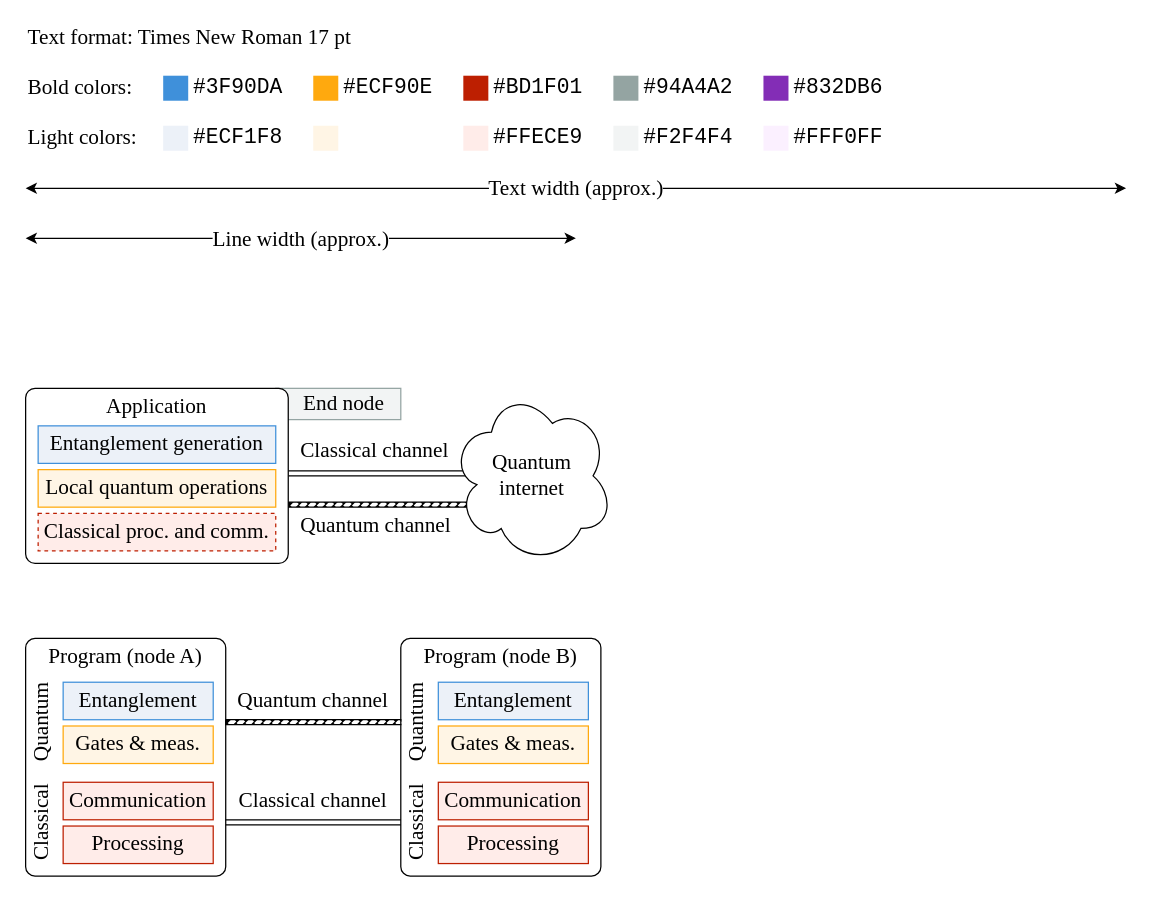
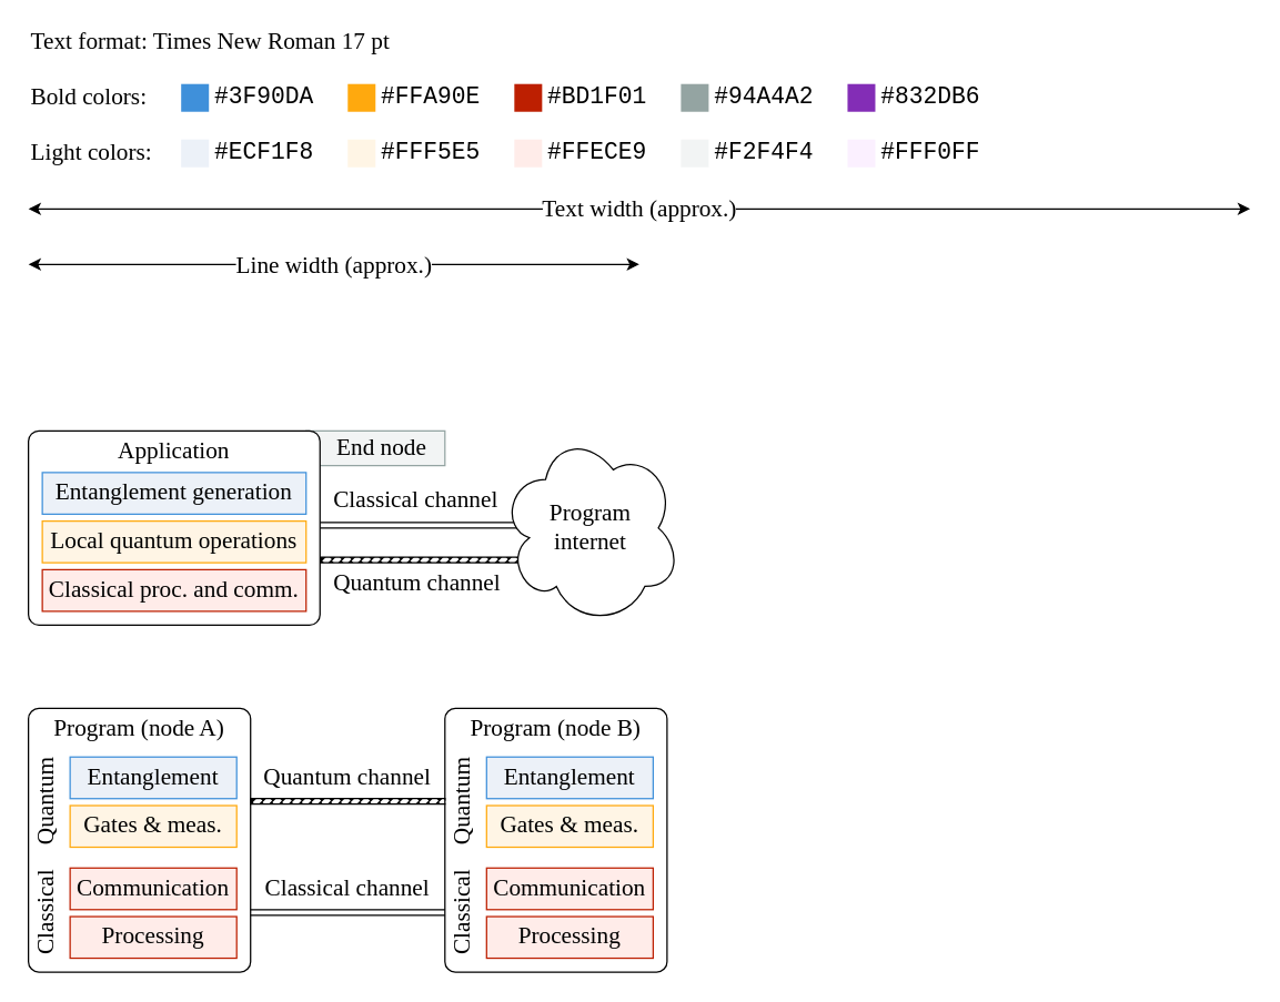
  <mxCell id="0" />
  <mxCell id="1" parent="0" />
  <mxCell id="2" value="Program (node A)" style="rounded=1;whiteSpace=wrap;html=1;strokeWidth=1;fontFamily=Times New Roman;fontSize=17;align=center;verticalAlign=top;spacingRight=0;spacingLeft=0;spacingTop=0;spacing=0;absoluteArcSize=1;arcSize=15;fontStyle=0;shadow=0;sketch=0;" parent="1" vertex="1"><mxGeometry x="20" y="510" width="160" height="190" as="geometry" /></mxCell>
  <mxCell id="3" value="End node" style="rounded=0;whiteSpace=wrap;html=1;shadow=0;glass=0;sketch=0;fillWeight=1;hachureGap=-1;jiggle=0;fillStyle=grid;sketchStyle=rough;fontFamily=Times New Roman;fontSize=17;strokeWidth=1;spacing=0;align=right;spacingRight=13;fillColor=#F2F4F4;strokeColor=#94A4A2;" parent="1" vertex="1"><mxGeometry x="220" y="310" width="100" height="25" as="geometry" /></mxCell>
  <mxCell id="4" value="" style="verticalLabelPosition=bottom;verticalAlign=top;html=1;shape=mxgraph.basic.patternFillRect;fillStyle=diag;step=5;fillStrokeWidth=4;fillStrokeColor=#FFFFFF;shadow=0;glass=0;sketch=0;fillWeight=1;hachureGap=-1;jiggle=0;sketchStyle=rough;fontFamily=Times New Roman;fontSize=17;strokeWidth=1;fillColor=#000000;" parent="1" vertex="1"><mxGeometry x="230" y="401" width="160" height="4" as="geometry" /></mxCell>
  <mxCell id="5" value="" style="endArrow=classic;startArrow=classic;html=1;" parent="1" edge="1"><mxGeometry width="50" height="50" relative="1" as="geometry"><mxPoint x="20" y="150" as="sourcePoint" /><mxPoint x="900" y="150" as="targetPoint" /></mxGeometry></mxCell>
  <mxCell id="6" value="Text width (approx.)" style="edgeLabel;html=1;align=center;verticalAlign=middle;resizable=0;points=[];fontSize=17;fontFamily=Times New Roman;" parent="5" vertex="1" connectable="0"><mxGeometry x="0.509" relative="1" as="geometry"><mxPoint x="-224.17" as="offset" /></mxGeometry></mxCell>
  <mxCell id="7" value="" style="endArrow=classic;startArrow=classic;html=1;" parent="1" edge="1"><mxGeometry width="50" height="50" relative="1" as="geometry"><mxPoint x="20" y="190" as="sourcePoint" /><mxPoint x="460" y="190" as="targetPoint" /></mxGeometry></mxCell>
  <mxCell id="8" value="Line width (approx.)" style="edgeLabel;html=1;align=center;verticalAlign=middle;resizable=0;points=[];fontSize=17;fontFamily=Times New Roman;spacingLeft=0;" parent="7" vertex="1" connectable="0"><mxGeometry x="0.038" y="-1" relative="1" as="geometry"><mxPoint x="-8.33" as="offset" /></mxGeometry></mxCell>
  <mxCell id="9" value="Text format: Times New Roman 17 pt" style="text;html=1;strokeColor=none;fillColor=none;align=left;verticalAlign=middle;whiteSpace=wrap;rounded=0;fontFamily=Times New Roman;fontSize=17;" parent="1" vertex="1"><mxGeometry x="20" y="20" width="280" height="20" as="geometry" /></mxCell>
  <mxCell id="10" value="Bold colors:" style="text;html=1;strokeColor=none;fillColor=none;align=left;verticalAlign=middle;whiteSpace=wrap;rounded=0;fontFamily=Times New Roman;fontSize=17;" parent="1" vertex="1"><mxGeometry x="20" y="60" width="100" height="20" as="geometry" /></mxCell>
  <mxCell id="11" value="" style="rounded=0;whiteSpace=wrap;html=1;fontFamily=Times New Roman;fontSize=17;align=center;strokeColor=none;fillColor=#3f90da;" parent="1" vertex="1"><mxGeometry x="130" y="60" width="20" height="20" as="geometry" /></mxCell>
  <mxCell id="12" value="" style="rounded=0;whiteSpace=wrap;html=1;fontFamily=Times New Roman;fontSize=17;align=center;strokeColor=none;fillColor=#ffa90e;" parent="1" vertex="1"><mxGeometry x="250" y="60" width="20" height="20" as="geometry" /></mxCell>
  <mxCell id="13" value="" style="rounded=0;whiteSpace=wrap;html=1;fontFamily=Times New Roman;fontSize=17;align=center;strokeColor=none;fillColor=#bd1f01;" parent="1" vertex="1"><mxGeometry x="370" y="60" width="20" height="20" as="geometry" /></mxCell>
  <mxCell id="14" value="" style="rounded=0;whiteSpace=wrap;html=1;fontFamily=Times New Roman;fontSize=17;align=center;strokeColor=none;fillColor=#94A4A2;" parent="1" vertex="1"><mxGeometry x="490" y="60" width="20" height="20" as="geometry" /></mxCell>
  <mxCell id="15" value="&lt;span style=&quot;text-align: left&quot;&gt;#94A4A2&lt;/span&gt;" style="text;html=1;strokeColor=none;fillColor=none;align=center;verticalAlign=middle;whiteSpace=wrap;rounded=0;fontFamily=Courier New;fontSize=17;" parent="1" vertex="1"><mxGeometry x="510" y="60" width="80" height="20" as="geometry" /></mxCell>
  <mxCell id="16" value="&lt;span style=&quot;text-align: left&quot;&gt;#BD1F01&lt;/span&gt;" style="text;html=1;strokeColor=none;fillColor=none;align=center;verticalAlign=middle;whiteSpace=wrap;rounded=0;fontFamily=Courier New;fontSize=17;" parent="1" vertex="1"><mxGeometry x="390" y="60" width="80" height="20" as="geometry" /></mxCell>
- <mxCell id="17" value="&lt;span style=&quot;text-align: left&quot;&gt;#ECF90E&lt;/span&gt;" style="text;html=1;strokeColor=none;fillColor=none;align=center;verticalAlign=middle;whiteSpace=wrap;rounded=0;fontFamily=Courier New;fontSize=17;" parent="1" vertex="1"><mxGeometry x="270" y="60" width="80" height="20" as="geometry" /></mxCell>
+ <mxCell id="17" value="&lt;span style=&quot;text-align: left&quot;&gt;#FFA90E&lt;/span&gt;" style="text;html=1;strokeColor=none;fillColor=none;align=center;verticalAlign=middle;whiteSpace=wrap;rounded=0;fontFamily=Courier New;fontSize=17;" parent="1" vertex="1"><mxGeometry x="270" y="60" width="80" height="20" as="geometry" /></mxCell>
  <mxCell id="18" value="&lt;span style=&quot;text-align: left&quot;&gt;#3F90DA&lt;/span&gt;" style="text;html=1;strokeColor=none;fillColor=none;align=center;verticalAlign=middle;whiteSpace=wrap;rounded=0;fontFamily=Courier New;fontSize=17;" parent="1" vertex="1"><mxGeometry x="150" y="60" width="80" height="20" as="geometry" /></mxCell>
  <mxCell id="19" value="Light colors:" style="text;html=1;strokeColor=none;fillColor=none;align=left;verticalAlign=middle;whiteSpace=wrap;rounded=0;fontFamily=Times New Roman;fontSize=17;" parent="1" vertex="1"><mxGeometry x="20" y="100" width="100" height="20" as="geometry" /></mxCell>
  <mxCell id="20" value="" style="rounded=0;whiteSpace=wrap;html=1;fontFamily=Times New Roman;fontSize=17;align=center;strokeColor=none;fillColor=#ecf1f8;" parent="1" vertex="1"><mxGeometry x="130" y="100" width="20" height="20" as="geometry" /></mxCell>
  <mxCell id="21" value="" style="rounded=0;whiteSpace=wrap;html=1;fontFamily=Times New Roman;fontSize=17;align=center;strokeColor=none;fillColor=#fff5e5;" parent="1" vertex="1"><mxGeometry x="250" y="100" width="20" height="20" as="geometry" /></mxCell>
  <mxCell id="22" value="" style="rounded=0;whiteSpace=wrap;html=1;fontFamily=Times New Roman;fontSize=17;align=center;strokeColor=none;fillColor=#ffece9;" parent="1" vertex="1"><mxGeometry x="370" y="100" width="20" height="20" as="geometry" /></mxCell>
  <mxCell id="23" value="" style="rounded=0;whiteSpace=wrap;html=1;fontFamily=Times New Roman;fontSize=17;align=center;strokeColor=none;fillColor=#F2F4F4;" parent="1" vertex="1"><mxGeometry x="490" y="100" width="20" height="20" as="geometry" /></mxCell>
  <mxCell id="24" value="&lt;span style=&quot;text-align: left&quot;&gt;#&lt;/span&gt;F2F4F4" style="text;html=1;strokeColor=none;fillColor=none;align=center;verticalAlign=middle;whiteSpace=wrap;rounded=0;fontFamily=Courier New;fontSize=17;" parent="1" vertex="1"><mxGeometry x="510" y="100" width="80" height="20" as="geometry" /></mxCell>
  <mxCell id="25" value="&lt;span style=&quot;text-align: left&quot;&gt;#&lt;/span&gt;FFECE9" style="text;html=1;strokeColor=none;fillColor=none;align=center;verticalAlign=middle;whiteSpace=wrap;rounded=0;fontFamily=Courier New;fontSize=17;" parent="1" vertex="1"><mxGeometry x="390" y="100" width="80" height="20" as="geometry" /></mxCell>
+ <mxCell id="26" value="&lt;span style=&quot;text-align: left&quot;&gt;#&lt;/span&gt;FFF5E5" style="text;html=1;strokeColor=none;fillColor=none;align=center;verticalAlign=middle;whiteSpace=wrap;rounded=0;fontFamily=Courier New;fontSize=17;" parent="1" vertex="1"><mxGeometry x="270" y="100" width="80" height="20" as="geometry" /></mxCell>
  <mxCell id="27" value="&lt;span style=&quot;text-align: left&quot;&gt;#&lt;/span&gt;ECF1F8" style="text;html=1;strokeColor=none;fillColor=none;align=center;verticalAlign=middle;whiteSpace=wrap;rounded=0;fontFamily=Courier New;fontSize=17;" parent="1" vertex="1"><mxGeometry x="150" y="100" width="80" height="20" as="geometry" /></mxCell>
  <mxCell id="28" value="" style="rounded=0;whiteSpace=wrap;html=1;fontFamily=Times New Roman;fontSize=17;align=center;strokeColor=none;fillColor=#832DB6;" parent="1" vertex="1"><mxGeometry x="610" y="60" width="20" height="20" as="geometry" /></mxCell>
  <mxCell id="29" value="&lt;span style=&quot;text-align: left&quot;&gt;#&lt;/span&gt;832DB6" style="text;html=1;strokeColor=none;fillColor=none;align=center;verticalAlign=middle;whiteSpace=wrap;rounded=0;fontFamily=Courier New;fontSize=17;" parent="1" vertex="1"><mxGeometry x="630" y="60" width="80" height="20" as="geometry" /></mxCell>
  <mxCell id="30" value="" style="rounded=0;whiteSpace=wrap;html=1;fontFamily=Times New Roman;fontSize=17;align=center;strokeColor=none;fillColor=#FBF0FF;" parent="1" vertex="1"><mxGeometry x="610" y="100" width="20" height="20" as="geometry" /></mxCell>
  <mxCell id="31" value="&lt;span style=&quot;text-align: left&quot;&gt;#&lt;/span&gt;FFF0FF" style="text;html=1;strokeColor=none;fillColor=none;align=center;verticalAlign=middle;whiteSpace=wrap;rounded=0;fontFamily=Courier New;fontSize=17;" parent="1" vertex="1"><mxGeometry x="630" y="100" width="80" height="20" as="geometry" /></mxCell>
  <mxCell id="32" style="edgeStyle=orthogonalEdgeStyle;rounded=0;orthogonalLoop=1;jettySize=auto;html=1;exitX=1;exitY=0.25;exitDx=0;exitDy=0;fontFamily=Times New Roman;fontSize=17;shape=link;" parent="1" edge="1"><mxGeometry relative="1" as="geometry"><mxPoint x="390" y="378" as="targetPoint" /><mxPoint x="230" y="378" as="sourcePoint" /></mxGeometry></mxCell>
  <mxCell id="33" value="Application" style="rounded=1;whiteSpace=wrap;html=1;strokeWidth=1;fontFamily=Times New Roman;fontSize=17;align=center;verticalAlign=top;spacingRight=0;spacingLeft=0;spacingTop=0;spacing=0;absoluteArcSize=1;arcSize=15;fontStyle=0;shadow=0;sketch=0;" parent="1" vertex="1"><mxGeometry x="20" y="310" width="210" height="140" as="geometry" /></mxCell>
  <mxCell id="34" value="Entanglement generation" style="rounded=0;whiteSpace=wrap;html=1;strokeWidth=1;fontFamily=Times New Roman;fontSize=17;align=center;spacing=0;fillColor=#ECF1F8;strokeColor=#3F90DA;" parent="1" vertex="1"><mxGeometry x="30" y="340" width="190" height="30" as="geometry" /></mxCell>
  <mxCell id="35" value="Local quantum operations" style="rounded=0;whiteSpace=wrap;html=1;strokeWidth=1;fontFamily=Times New Roman;fontSize=17;align=center;spacing=0;fillColor=#FFF5E5;strokeColor=#FFA90E;" parent="1" vertex="1"><mxGeometry x="30" y="375" width="190" height="30" as="geometry" /></mxCell>
- <mxCell id="36" value="Classical proc. and comm." style="rounded=0;whiteSpace=wrap;html=1;strokeWidth=1;fontFamily=Times New Roman;fontSize=17;align=center;spacing=0;fillColor=#FFECE9;strokeColor=#BD1F01;dashed=1;" parent="1" vertex="1"><mxGeometry x="30" y="410" width="190" height="30" as="geometry" /></mxCell>
- <mxCell id="37" value="&lt;div style=&quot;font-size: 17px;&quot;&gt;Quantum&lt;/div&gt;&lt;div style=&quot;font-size: 17px;&quot;&gt;internet&lt;br style=&quot;font-size: 17px;&quot;&gt;&lt;/div&gt;" style="ellipse;shape=cloud;whiteSpace=wrap;html=1;fontFamily=Times New Roman;fontSize=17;sketch=0;strokeColor=default;" parent="1" vertex="1"><mxGeometry x="360" y="310" width="130" height="140" as="geometry" /></mxCell>
+ <mxCell id="36" value="Classical proc. and comm." style="rounded=0;whiteSpace=wrap;html=1;strokeWidth=1;fontFamily=Times New Roman;fontSize=17;align=center;spacing=0;fillColor=#FFECE9;strokeColor=#BD1F01;" parent="1" vertex="1"><mxGeometry x="30" y="410" width="190" height="30" as="geometry" /></mxCell>
+ <mxCell id="37" value="&lt;div style=&quot;font-size: 17px;&quot;&gt;Program&lt;/div&gt;&lt;div style=&quot;font-size: 17px;&quot;&gt;internet&lt;br style=&quot;font-size: 17px;&quot;&gt;&lt;/div&gt;" style="ellipse;shape=cloud;whiteSpace=wrap;html=1;fontFamily=Times New Roman;fontSize=17;sketch=0;strokeColor=default;" parent="1" vertex="1"><mxGeometry x="360" y="310" width="130" height="140" as="geometry" /></mxCell>
  <mxCell id="38" value="Classical channel" style="text;html=1;strokeColor=none;fillColor=none;align=left;verticalAlign=middle;whiteSpace=wrap;rounded=0;fontFamily=Times New Roman;fontSize=17;spacing=0;spacingBottom=0;labelPosition=center;verticalLabelPosition=middle;" parent="1" vertex="1"><mxGeometry x="240" y="350" width="130" height="20" as="geometry" /></mxCell>
  <mxCell id="39" value="Quantum channel" style="text;html=1;strokeColor=none;fillColor=none;align=left;verticalAlign=middle;whiteSpace=wrap;rounded=0;fontFamily=Times New Roman;fontSize=17;spacing=0;spacingBottom=0;labelPosition=center;verticalLabelPosition=middle;" parent="1" vertex="1"><mxGeometry x="240" y="410" width="130" height="20" as="geometry" /></mxCell>
  <mxCell id="40" value="Entanglement " style="rounded=0;whiteSpace=wrap;html=1;strokeWidth=1;fontFamily=Times New Roman;fontSize=17;align=center;spacing=0;fillColor=#ECF1F8;strokeColor=#3F90DA;" parent="1" vertex="1"><mxGeometry x="50" y="545" width="120" height="30" as="geometry" /></mxCell>
  <mxCell id="41" value="Gates &amp;amp; meas." style="rounded=0;whiteSpace=wrap;html=1;strokeWidth=1;fontFamily=Times New Roman;fontSize=17;align=center;spacing=0;fillColor=#FFF5E5;strokeColor=#FFA90E;" parent="1" vertex="1"><mxGeometry x="50" y="580" width="120" height="30" as="geometry" /></mxCell>
  <mxCell id="42" value="Communication" style="rounded=0;whiteSpace=wrap;html=1;strokeWidth=1;fontFamily=Times New Roman;fontSize=17;align=center;spacing=0;fillColor=#FFECE9;strokeColor=#BD1F01;" parent="1" vertex="1"><mxGeometry x="50" y="625" width="120" height="30" as="geometry" /></mxCell>
  <mxCell id="43" value="Classical" style="text;html=1;strokeColor=none;fillColor=none;align=center;verticalAlign=middle;whiteSpace=wrap;rounded=0;fontFamily=Times New Roman;fontSize=17;horizontal=0;spacing=0;" parent="1" vertex="1"><mxGeometry x="23" y="625" width="20" height="65" as="geometry" /></mxCell>
  <mxCell id="44" value="Quantum" style="text;html=1;strokeColor=none;fillColor=none;align=center;verticalAlign=middle;whiteSpace=wrap;rounded=0;fontFamily=Times New Roman;fontSize=17;horizontal=0;spacing=0;" parent="1" vertex="1"><mxGeometry x="23" y="545" width="20" height="65" as="geometry" /></mxCell>
  <mxCell id="45" value="Processing" style="rounded=0;whiteSpace=wrap;html=1;strokeWidth=1;fontFamily=Times New Roman;fontSize=17;align=center;spacing=0;fillColor=#FFECE9;strokeColor=#BD1F01;" parent="1" vertex="1"><mxGeometry x="50" y="660" width="120" height="30" as="geometry" /></mxCell>
  <mxCell id="46" value="Program (node B)" style="rounded=1;whiteSpace=wrap;html=1;strokeWidth=1;fontFamily=Times New Roman;fontSize=17;align=center;verticalAlign=top;spacingRight=0;spacingLeft=0;spacingTop=0;spacing=0;absoluteArcSize=1;arcSize=15;fontStyle=0;shadow=0;sketch=0;" parent="1" vertex="1"><mxGeometry x="320" y="510" width="160" height="190" as="geometry" /></mxCell>
  <mxCell id="47" value="Entanglement " style="rounded=0;whiteSpace=wrap;html=1;strokeWidth=1;fontFamily=Times New Roman;fontSize=17;align=center;spacing=0;fillColor=#ECF1F8;strokeColor=#3F90DA;" parent="1" vertex="1"><mxGeometry x="350" y="545" width="120" height="30" as="geometry" /></mxCell>
  <mxCell id="48" value="Gates &amp;amp; meas." style="rounded=0;whiteSpace=wrap;html=1;strokeWidth=1;fontFamily=Times New Roman;fontSize=17;align=center;spacing=0;fillColor=#FFF5E5;strokeColor=#FFA90E;" parent="1" vertex="1"><mxGeometry x="350" y="580" width="120" height="30" as="geometry" /></mxCell>
  <mxCell id="49" value="Communication" style="rounded=0;whiteSpace=wrap;html=1;strokeWidth=1;fontFamily=Times New Roman;fontSize=17;align=center;spacing=0;fillColor=#FFECE9;strokeColor=#BD1F01;" parent="1" vertex="1"><mxGeometry x="350" y="625" width="120" height="30" as="geometry" /></mxCell>
  <mxCell id="50" value="Classical" style="text;html=1;strokeColor=none;fillColor=none;align=center;verticalAlign=middle;whiteSpace=wrap;rounded=0;fontFamily=Times New Roman;fontSize=17;horizontal=0;spacing=0;" parent="1" vertex="1"><mxGeometry x="323" y="625" width="20" height="65" as="geometry" /></mxCell>
  <mxCell id="51" value="Quantum" style="text;html=1;strokeColor=none;fillColor=none;align=center;verticalAlign=middle;whiteSpace=wrap;rounded=0;fontFamily=Times New Roman;fontSize=17;horizontal=0;spacing=0;" parent="1" vertex="1"><mxGeometry x="323" y="545" width="20" height="65" as="geometry" /></mxCell>
  <mxCell id="52" value="" style="verticalLabelPosition=bottom;verticalAlign=top;html=1;shape=mxgraph.basic.patternFillRect;fillStyle=diag;step=5;fillStrokeWidth=4;fillStrokeColor=#FFFFFF;shadow=0;glass=0;sketch=0;fillWeight=1;hachureGap=-1;jiggle=0;sketchStyle=rough;fontFamily=Times New Roman;fontSize=17;strokeWidth=1;fillColor=#000000;" parent="1" vertex="1"><mxGeometry x="180" y="575" width="140" height="4" as="geometry" /></mxCell>
  <mxCell id="53" value="Processing" style="rounded=0;whiteSpace=wrap;html=1;strokeWidth=1;fontFamily=Times New Roman;fontSize=17;align=center;spacing=0;fillColor=#FFECE9;strokeColor=#BD1F01;" parent="1" vertex="1"><mxGeometry x="350" y="660" width="120" height="30" as="geometry" /></mxCell>
  <mxCell id="54" style="edgeStyle=orthogonalEdgeStyle;rounded=0;orthogonalLoop=1;jettySize=auto;html=1;exitX=1;exitY=0.25;exitDx=0;exitDy=0;fontFamily=Times New Roman;fontSize=17;shape=link;" parent="1" edge="1"><mxGeometry relative="1" as="geometry"><mxPoint x="320" y="657" as="targetPoint" /><mxPoint x="180" y="657" as="sourcePoint" /></mxGeometry></mxCell>
  <mxCell id="55" value="Classical channel" style="text;html=1;strokeColor=none;fillColor=none;align=center;verticalAlign=middle;whiteSpace=wrap;rounded=0;fontFamily=Times New Roman;fontSize=17;spacing=0;spacingBottom=0;labelPosition=center;verticalLabelPosition=middle;" parent="1" vertex="1"><mxGeometry x="180" y="630" width="140" height="20" as="geometry" /></mxCell>
  <mxCell id="56" value="Quantum channel" style="text;html=1;strokeColor=none;fillColor=none;align=center;verticalAlign=middle;whiteSpace=wrap;rounded=0;fontFamily=Times New Roman;fontSize=17;spacing=0;spacingBottom=0;labelPosition=center;verticalLabelPosition=middle;" parent="1" vertex="1"><mxGeometry x="180" y="550" width="140" height="20" as="geometry" /></mxCell>
